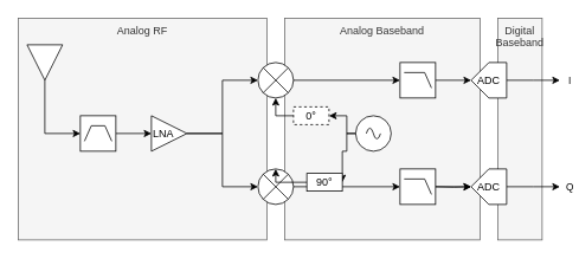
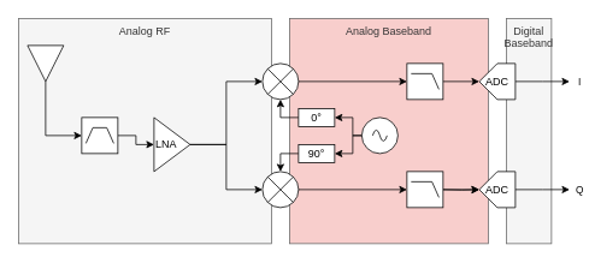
  <mxCell id="0" />
  <mxCell id="1" parent="0" />
  <mxCell id="2" value="Digital Baseband" style="rounded=0;whiteSpace=wrap;html=1;verticalAlign=top;fillColor=#f5f5f5;fontColor=#333333;strokeColor=#666666;" parent="1" vertex="1"><mxGeometry x="560" y="20" width="50" height="250" as="geometry" /></mxCell>
- <mxCell id="3" value="Analog Baseband" style="rounded=0;whiteSpace=wrap;html=1;verticalAlign=top;fillColor=#f5f5f5;fontColor=#333333;strokeColor=#666666;" parent="1" vertex="1"><mxGeometry x="320" y="20" width="220" height="250" as="geometry" /></mxCell>
+ <mxCell id="3" value="Analog Baseband" style="rounded=0;whiteSpace=wrap;html=1;verticalAlign=top;fillColor=#f8cecc;fontColor=#333333;strokeColor=#666666;" parent="1" vertex="1"><mxGeometry x="320" y="20" width="220" height="250" as="geometry" /></mxCell>
  <mxCell id="4" value="Analog RF" style="rounded=0;whiteSpace=wrap;html=1;labelPosition=center;verticalLabelPosition=middle;align=center;verticalAlign=top;fillColor=#f5f5f5;fontColor=#333333;strokeColor=#666666;" parent="1" vertex="1"><mxGeometry x="20" y="20" width="280" height="250" as="geometry" /></mxCell>
  <mxCell id="5" style="edgeStyle=orthogonalEdgeStyle;rounded=0;orthogonalLoop=1;jettySize=auto;html=1;exitX=1;exitY=0.5;exitDx=0;exitDy=0;entryX=0;entryY=0.5;entryDx=0;entryDy=0;entryPerimeter=0;" parent="1" source="6" target="29" edge="1"><mxGeometry relative="1" as="geometry"><mxPoint x="90" y="150" as="targetPoint" /></mxGeometry></mxCell>
  <mxCell id="6" value="" style="triangle;whiteSpace=wrap;html=1;rotation=90;" parent="1" vertex="1"><mxGeometry x="30" y="50" width="40" height="40" as="geometry" /></mxCell>
  <mxCell id="7" style="edgeStyle=orthogonalEdgeStyle;rounded=0;orthogonalLoop=1;jettySize=auto;html=1;exitX=1;exitY=0.5;exitDx=0;exitDy=0;entryX=0;entryY=0.5;entryDx=0;entryDy=0;exitPerimeter=0;" parent="1" source="29" target="8" edge="1"><mxGeometry relative="1" as="geometry"><mxPoint x="130" y="150" as="sourcePoint" /></mxGeometry></mxCell>
- <mxCell id="8" value="LNA" style="triangle;whiteSpace=wrap;html=1;align=left;" parent="1" vertex="1"><mxGeometry x="170" y="130" width="40" height="40" as="geometry" /></mxCell>
+ <mxCell id="8" value="LNA" style="triangle;whiteSpace=wrap;html=1;align=left;" parent="1" vertex="1"><mxGeometry x="170" y="130" width="40" height="60" as="geometry" /></mxCell>
  <mxCell id="9" style="edgeStyle=orthogonalEdgeStyle;rounded=0;orthogonalLoop=1;jettySize=auto;html=1;exitX=1;exitY=0.5;exitDx=0;exitDy=0;entryX=0;entryY=0.5;entryDx=0;entryDy=0;" parent="1" source="8" target="12" edge="1"><mxGeometry relative="1" as="geometry"><mxPoint x="530" y="150" as="sourcePoint" /></mxGeometry></mxCell>
  <mxCell id="10" style="edgeStyle=orthogonalEdgeStyle;rounded=0;orthogonalLoop=1;jettySize=auto;html=1;exitX=1;exitY=0.5;exitDx=0;exitDy=0;entryX=0;entryY=0.5;entryDx=0;entryDy=0;" parent="1" source="8" target="14" edge="1"><mxGeometry relative="1" as="geometry"><mxPoint x="530" y="150" as="sourcePoint" /></mxGeometry></mxCell>
  <mxCell id="11" style="edgeStyle=orthogonalEdgeStyle;rounded=0;orthogonalLoop=1;jettySize=auto;html=1;exitX=1;exitY=0.5;exitDx=0;exitDy=0;entryX=0;entryY=0.5;entryDx=0;entryDy=0;entryPerimeter=0;" parent="1" source="12" target="30" edge="1"><mxGeometry relative="1" as="geometry"><mxPoint x="450" y="90" as="targetPoint" /></mxGeometry></mxCell>
  <mxCell id="12" value="" style="shape=sumEllipse;perimeter=ellipsePerimeter;whiteSpace=wrap;html=1;backgroundOutline=1;" parent="1" vertex="1"><mxGeometry x="290" y="70" width="40" height="40" as="geometry" /></mxCell>
  <mxCell id="13" style="edgeStyle=orthogonalEdgeStyle;rounded=0;orthogonalLoop=1;jettySize=auto;html=1;exitX=1;exitY=0.5;exitDx=0;exitDy=0;entryX=0;entryY=0.5;entryDx=0;entryDy=0;entryPerimeter=0;" parent="1" source="14" target="32" edge="1"><mxGeometry relative="1" as="geometry"><mxPoint x="450" y="210" as="targetPoint" /></mxGeometry></mxCell>
  <mxCell id="14" value="" style="shape=sumEllipse;perimeter=ellipsePerimeter;whiteSpace=wrap;html=1;backgroundOutline=1;" parent="1" vertex="1"><mxGeometry x="290" y="190" width="40" height="40" as="geometry" /></mxCell>
  <mxCell id="15" style="edgeStyle=orthogonalEdgeStyle;rounded=0;orthogonalLoop=1;jettySize=auto;html=1;exitX=0.5;exitY=0;exitDx=0;exitDy=0;" parent="1" source="20" edge="1"><mxGeometry relative="1" as="geometry"><mxPoint x="630" y="90" as="targetPoint" /></mxGeometry></mxCell>
  <mxCell id="16" value="I" style="edgeLabel;html=1;align=center;verticalAlign=middle;resizable=0;points=[];" parent="15" vertex="1" connectable="0"><mxGeometry x="-0.212" y="2" relative="1" as="geometry"><mxPoint x="46" y="2" as="offset" /></mxGeometry></mxCell>
  <mxCell id="17" style="edgeStyle=orthogonalEdgeStyle;rounded=0;orthogonalLoop=1;jettySize=auto;html=1;exitX=1;exitY=0.5;exitDx=0;exitDy=0;entryX=0.5;entryY=1;entryDx=0;entryDy=0;exitPerimeter=0;" parent="1" source="30" target="20" edge="1"><mxGeometry relative="1" as="geometry"><mxPoint x="490" y="90" as="sourcePoint" /></mxGeometry></mxCell>
  <mxCell id="18" value="Q" style="edgeStyle=orthogonalEdgeStyle;rounded=0;orthogonalLoop=1;jettySize=auto;html=1;exitX=0.5;exitY=0;exitDx=0;exitDy=0;" parent="1" source="21" edge="1"><mxGeometry x="1" y="-10" relative="1" as="geometry"><mxPoint x="630" y="210" as="targetPoint" /><mxPoint x="590" y="210" as="sourcePoint" /><mxPoint x="10" y="-10" as="offset" /></mxGeometry></mxCell>
  <mxCell id="19" style="edgeStyle=orthogonalEdgeStyle;rounded=0;orthogonalLoop=1;jettySize=auto;html=1;exitX=1;exitY=0.5;exitDx=0;exitDy=0;entryX=0.5;entryY=1;entryDx=0;entryDy=0;" parent="1" target="21" edge="1"><mxGeometry relative="1" as="geometry"><mxPoint x="490" y="210" as="sourcePoint" /></mxGeometry></mxCell>
  <mxCell id="20" value="ADC" style="shape=offPageConnector;whiteSpace=wrap;html=1;rotation=90;size=0.5;horizontal=0;" parent="1" vertex="1"><mxGeometry x="530" y="70" width="40" height="40" as="geometry" /></mxCell>
  <mxCell id="21" value="ADC" style="shape=offPageConnector;whiteSpace=wrap;html=1;rotation=90;size=0.5;horizontal=0;" parent="1" vertex="1"><mxGeometry x="530" y="190" width="40" height="40" as="geometry" /></mxCell>
  <mxCell id="22" style="edgeStyle=orthogonalEdgeStyle;rounded=0;orthogonalLoop=1;jettySize=auto;html=1;exitX=0;exitY=0.5;exitDx=0;exitDy=0;entryX=0.5;entryY=1;entryDx=0;entryDy=0;" parent="1" source="23" target="12" edge="1"><mxGeometry relative="1" as="geometry" /></mxCell>
- <mxCell id="23" value="0°" style="rounded=0;whiteSpace=wrap;html=1;dashed=1;" parent="1" vertex="1"><mxGeometry x="330" y="120" width="40" height="20" as="geometry" /></mxCell>
+ <mxCell id="23" value="0°" style="rounded=0;whiteSpace=wrap;html=1;" parent="1" vertex="1"><mxGeometry x="330" y="120" width="40" height="20" as="geometry" /></mxCell>
  <mxCell id="24" style="edgeStyle=orthogonalEdgeStyle;rounded=0;orthogonalLoop=1;jettySize=auto;html=1;entryX=1;entryY=0.5;entryDx=0;entryDy=0;exitX=0;exitY=0.5;exitDx=0;exitDy=0;exitPerimeter=0;" parent="1" source="28" target="23" edge="1"><mxGeometry relative="1" as="geometry"><Array as="points"><mxPoint x="390" y="150" /><mxPoint x="390" y="130" /></Array><mxPoint x="400" y="150" as="sourcePoint" /></mxGeometry></mxCell>
  <mxCell id="25" style="edgeStyle=orthogonalEdgeStyle;rounded=0;orthogonalLoop=1;jettySize=auto;html=1;exitX=0;exitY=0.5;exitDx=0;exitDy=0;entryX=1;entryY=0.5;entryDx=0;entryDy=0;exitPerimeter=0;" parent="1" source="28" target="27" edge="1"><mxGeometry relative="1" as="geometry"><Array as="points"><mxPoint x="390" y="150" /><mxPoint x="390" y="170" /></Array><mxPoint x="400" y="150" as="sourcePoint" /></mxGeometry></mxCell>
  <mxCell id="26" style="edgeStyle=orthogonalEdgeStyle;rounded=0;orthogonalLoop=1;jettySize=auto;html=1;exitX=0;exitY=0.5;exitDx=0;exitDy=0;entryX=0.5;entryY=0;entryDx=0;entryDy=0;" parent="1" source="27" target="14" edge="1"><mxGeometry relative="1" as="geometry" /></mxCell>
- <mxCell id="27" value="90°" style="rounded=0;whiteSpace=wrap;html=1;" parent="1" vertex="1"><mxGeometry x="345" y="195" width="40" height="20" as="geometry" /></mxCell>
+ <mxCell id="27" value="90°" style="rounded=0;whiteSpace=wrap;html=1;" parent="1" vertex="1"><mxGeometry x="330" y="160" width="40" height="20" as="geometry" /></mxCell>
  <mxCell id="28" value="" style="pointerEvents=1;verticalLabelPosition=bottom;shadow=0;dashed=0;align=center;html=1;verticalAlign=top;shape=mxgraph.electrical.signal_sources.source;aspect=fixed;points=[[0.5,0,0],[1,0.5,0],[0.5,1,0],[0,0.5,0]];elSignalType=ac;" vertex="1" parent="1"><mxGeometry x="400" y="130" width="40" height="40" as="geometry" /></mxCell>
  <mxCell id="29" value="" style="verticalLabelPosition=bottom;shadow=0;dashed=0;align=center;html=1;verticalAlign=top;shape=mxgraph.electrical.logic_gates.bandpass_filter;" vertex="1" parent="1"><mxGeometry x="90" y="130" width="40" height="40" as="geometry" /></mxCell>
  <mxCell id="30" value="" style="verticalLabelPosition=bottom;shadow=0;dashed=0;align=center;html=1;verticalAlign=top;shape=mxgraph.electrical.logic_gates.lowpass_filter;" vertex="1" parent="1"><mxGeometry x="450" y="70" width="40" height="40" as="geometry" /></mxCell>
  <mxCell id="31" value="" style="edgeStyle=orthogonalEdgeStyle;rounded=0;orthogonalLoop=1;jettySize=auto;html=1;exitX=1;exitY=0.5;exitDx=0;exitDy=0;exitPerimeter=0;" edge="1" parent="1" source="32" target="21"><mxGeometry relative="1" as="geometry" /></mxCell>
  <mxCell id="32" value="" style="verticalLabelPosition=bottom;shadow=0;dashed=0;align=center;html=1;verticalAlign=top;shape=mxgraph.electrical.logic_gates.lowpass_filter;" vertex="1" parent="1"><mxGeometry x="450" y="190" width="40" height="40" as="geometry" /></mxCell>
